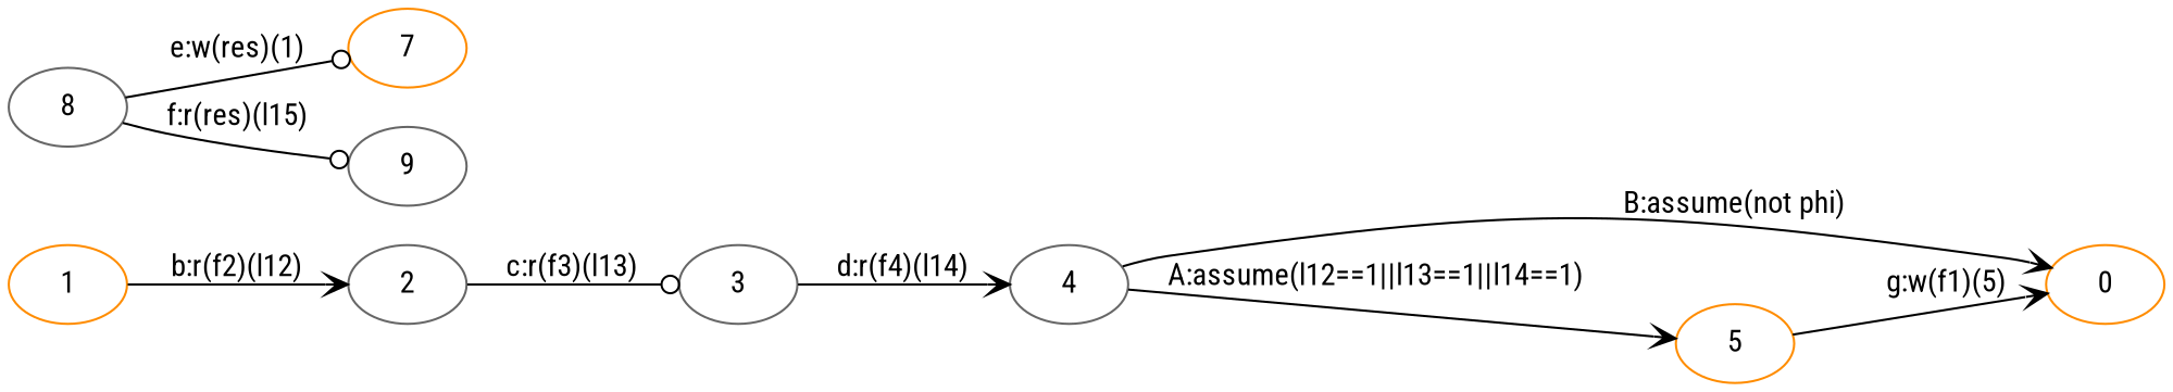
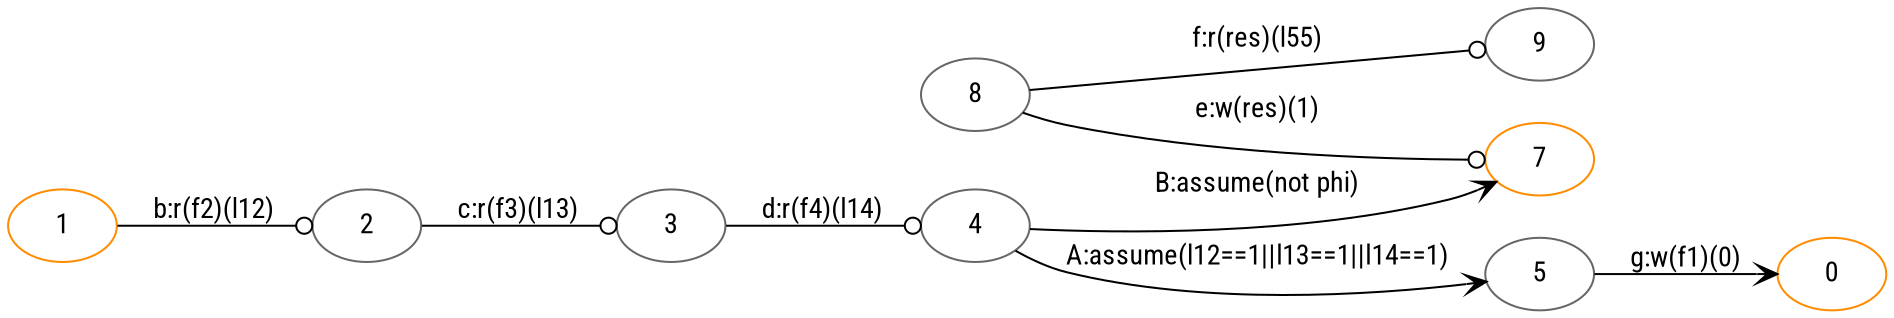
  digraph {
    fontname="Roboto Condensed"
    rankdir=LR
    node [color=gray40 fixedsize=false fontname="Roboto Condensed" regular=false]
    edge [arrowhead=vee constraint=true decorate=false fontname="Roboto Condensed" labelfloat=false]
    n1 [color=darkorange label=0]
    n2 [color=darkorange label=1]
    n3 [label=2]
    n4 [label=3]
    n5 [label=4]
-   n6 [color=darkorange label=5]
+   n6 [label=5]
    n7 [color=darkorange label=7]
    n8 [label=8]
    n9 [label=9]
-   n2 -> n3 [label="b:r(f2)(l12)"]
+   n2 -> n3 [arrowhead=odot label="b:r(f2)(l12)"]
    n3 -> n4 [arrowhead=odot label="c:r(f3)(l13)"]
-   n4 -> n5 [label="d:r(f4)(l14)"]
+   n4 -> n5 [arrowhead=odot label="d:r(f4)(l14)"]
    n5 -> n6 [label="A:assume(l12==1||l13==1||l14==1)"]
-   n5 -> n1 [label="B:assume(not phi)"]
-   n6 -> n1 [label="g:w(f1)(5)"]
+   n5 -> n7 [label="B:assume(not phi)"]
+   n6 -> n1 [label="g:w(f1)(0)"]
    n8 -> n7 [arrowhead=odot label="e:w(res)(1)"]
-   n8 -> n9 [arrowhead=odot label="f:r(res)(l15)"]
+   n8 -> n9 [arrowhead=odot label="f:r(res)(l55)"]
  }
